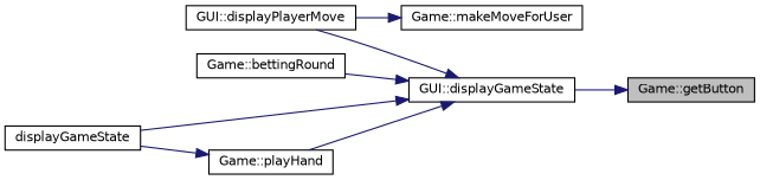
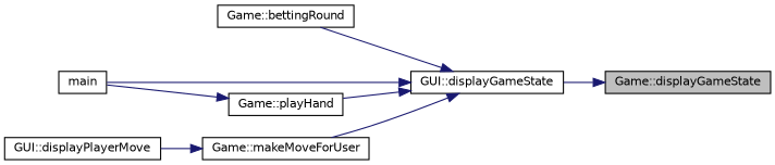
  digraph {
    rankdir=RL
    node [color=black fillcolor=white fontname=Helvetica fontsize=10 shape=record style=filled]
    edge [color=midnightblue dir=back fontname=Helvetica fontsize=10 labelfontname=Helvetica labelfontsize=10 style=solid]
-   n1 [fillcolor=grey75 fontcolor=black height=0.2 label="Game::getButton" width=0.4]
+   n1 [fillcolor=grey75 fontcolor=black height=0.2 label="Game::displayGameState" width=0.4]
    n2 [height=0.2 label="GUI::displayGameState" width=0.4]
    n3 [height=0.2 label="Game::bettingRound" width=0.4]
    n4 [height=0.2 label="GUI::displayPlayerMove" width=0.4]
-   n5 [height=0.2 label=displayGameState width=0.4]
+   n5 [height=0.2 label=main width=0.4]
    n6 [height=0.2 label="Game::playHand" width=0.4]
    n7 [height=0.2 label="Game::makeMoveForUser" width=0.4]
    n1 -> n2
    n2 -> n3
-   n2 -> n4
+   n2 -> n7
    n2 -> n5
    n2 -> n6
    n6 -> n5
    n7 -> n4
  }
